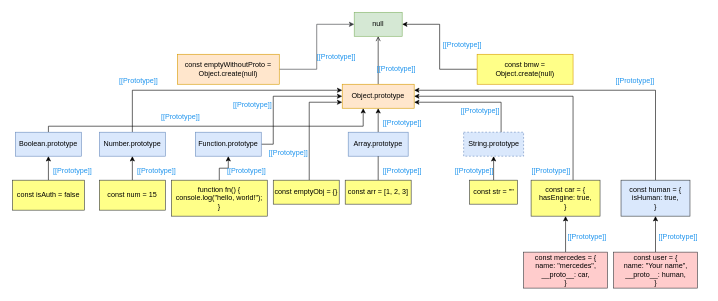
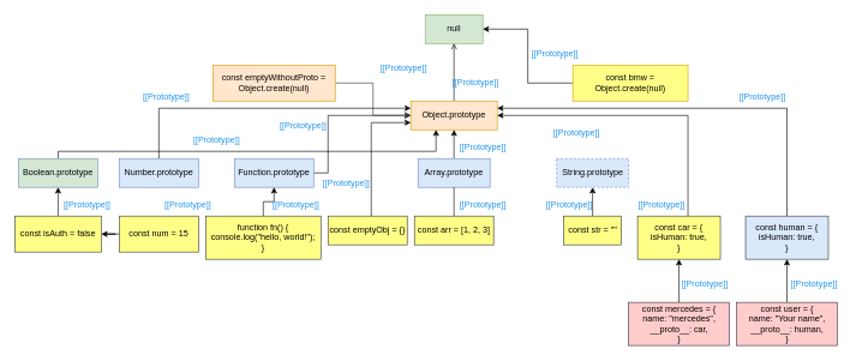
  <mxCell id="0" />
  <mxCell id="1" parent="0" />
  <mxCell id="2" value="null" style="rounded=0;whiteSpace=wrap;html=1;fillColor=#d5e8d4;strokeColor=#82b366;" vertex="1" parent="1"><mxGeometry x="590" width="80" height="40" as="geometry" y="20" /></mxCell>
  <mxCell id="3" value="" style="edgeStyle=orthogonalEdgeStyle;rounded=0;orthogonalLoop=1;jettySize=auto;html=1;endArrow=open;" edge="1" parent="1" source="4" target="2"><mxGeometry relative="1" as="geometry" /></mxCell>
  <mxCell id="4" value="Object.prototype" style="rounded=0;whiteSpace=wrap;html=1;fillColor=#ffe6cc;strokeColor=#d79b00;" vertex="1" parent="1"><mxGeometry x="570" y="140" width="120" height="40" as="geometry" /></mxCell>
  <mxCell id="5" value="" style="edgeStyle=orthogonalEdgeStyle;rounded=0;orthogonalLoop=1;jettySize=auto;html=1;" edge="1" parent="1" source="6" target="4"><mxGeometry relative="1" as="geometry" /></mxCell>
  <mxCell id="6" value="Array.prototype" style="rounded=0;whiteSpace=wrap;html=1;fillColor=#dae8fc;strokeColor=#6c8ebf;" vertex="1" parent="1"><mxGeometry x="580" y="220" width="100" height="40" as="geometry" /></mxCell>
  <mxCell id="7" value="" style="edgeStyle=orthogonalEdgeStyle;rounded=0;orthogonalLoop=1;jettySize=auto;html=1;endArrow=none;" edge="1" parent="1" source="8" target="6"><mxGeometry relative="1" as="geometry" /></mxCell>
  <mxCell id="8" value="const arr = [1, 2, 3]" style="rounded=0;whiteSpace=wrap;html=1;fillColor=#ffff88;strokeColor=#36393d;glass=0;shadow=0;" vertex="1" parent="1"><mxGeometry x="575" y="300" width="110" height="40" as="geometry" /></mxCell>
  <mxCell id="9" style="edgeStyle=orthogonalEdgeStyle;rounded=0;orthogonalLoop=1;jettySize=auto;html=1;entryX=1;entryY=0.25;entryDx=0;entryDy=0;" edge="1" parent="1" source="10" target="4"><mxGeometry relative="1" as="geometry"><Array as="points"><mxPoint x="1093" y="150" /></Array></mxGeometry></mxCell>
  <mxCell id="10" value="&lt;div&gt;const human = {&lt;/div&gt;&lt;div&gt;isHuman: true,&lt;/div&gt;&lt;div&gt;}&lt;/div&gt;" style="rounded=0;whiteSpace=wrap;html=1;fillColor=#dae8fc;strokeColor=#36393d;glass=0;shadow=0;" vertex="1" parent="1"><mxGeometry x="1035" y="300" width="115" height="60" as="geometry" /></mxCell>
  <mxCell id="11" value="" style="edgeStyle=orthogonalEdgeStyle;rounded=0;orthogonalLoop=1;jettySize=auto;html=1;" edge="1" parent="1" source="12" target="14"><mxGeometry relative="1" as="geometry" /></mxCell>
  <mxCell id="12" value="const str = &quot;&quot;" style="rounded=0;whiteSpace=wrap;html=1;fillColor=#ffff88;strokeColor=#36393d;glass=0;shadow=0;" vertex="1" parent="1"><mxGeometry x="782.5" y="300" width="80" height="40" as="geometry" /></mxCell>
- <mxCell id="13" style="edgeStyle=orthogonalEdgeStyle;rounded=0;orthogonalLoop=1;jettySize=auto;html=1;entryX=1;entryY=0.75;entryDx=0;entryDy=0;" edge="1" parent="1" source="14" target="4"><mxGeometry relative="1" as="geometry"><Array as="points"><mxPoint x="835" y="170" /></Array></mxGeometry></mxCell>
  <mxCell id="14" value="String.prototype" style="rounded=0;whiteSpace=wrap;html=1;fillColor=#dae8fc;strokeColor=#6c8ebf;dashed=1;" vertex="1" parent="1"><mxGeometry x="772.5" y="220" width="100" height="40" as="geometry" /></mxCell>
  <mxCell id="15" value="" style="edgeStyle=orthogonalEdgeStyle;rounded=0;orthogonalLoop=1;jettySize=auto;html=1;" edge="1" parent="1" source="16" target="10"><mxGeometry relative="1" as="geometry" /></mxCell>
  <mxCell id="16" value="&lt;div&gt;const user = {&lt;/div&gt;&lt;div&gt;name: &quot;Your name&quot;,&lt;/div&gt;&lt;div&gt;__proto__: human,&lt;/div&gt;&lt;div&gt;}&lt;/div&gt;" style="rounded=0;whiteSpace=wrap;html=1;fillColor=#ffcccc;strokeColor=#36393d;glass=0;shadow=0;" vertex="1" parent="1"><mxGeometry x="1022.5" y="420" width="140" height="60" as="geometry" /></mxCell>
  <mxCell id="17" style="edgeStyle=orthogonalEdgeStyle;rounded=0;orthogonalLoop=1;jettySize=auto;html=1;entryX=1;entryY=0.5;entryDx=0;entryDy=0;" edge="1" parent="1" source="18" target="4"><mxGeometry relative="1" as="geometry"><Array as="points"><mxPoint x="955" y="160" /></Array></mxGeometry></mxCell>
- <mxCell id="18" value="&lt;div&gt;const car = {&lt;/div&gt;&lt;div&gt;hasEngine: true,&lt;/div&gt;&lt;div&gt;}&lt;/div&gt;" style="rounded=0;whiteSpace=wrap;html=1;fillColor=#ffff88;strokeColor=#36393d;glass=0;shadow=0;" vertex="1" parent="1"><mxGeometry x="885" y="300" width="115" height="60" as="geometry" /></mxCell>
+ <mxCell id="18" value="&lt;div&gt;const car = {&lt;/div&gt;&lt;div&gt;isHuman: true,&lt;/div&gt;&lt;div&gt;}&lt;/div&gt;" style="rounded=0;whiteSpace=wrap;html=1;fillColor=#ffff88;strokeColor=#36393d;glass=0;shadow=0;" vertex="1" parent="1"><mxGeometry x="885" y="300" width="115" height="60" as="geometry" /></mxCell>
  <mxCell id="19" value="" style="edgeStyle=orthogonalEdgeStyle;rounded=0;orthogonalLoop=1;jettySize=auto;html=1;" edge="1" parent="1" source="20" target="18"><mxGeometry relative="1" as="geometry" /></mxCell>
  <mxCell id="20" value="&lt;div&gt;const mercedes = {&lt;/div&gt;&lt;div&gt;name: &quot;mercedes&quot;,&lt;/div&gt;&lt;div&gt;__proto__: car,&lt;/div&gt;&lt;div&gt;}&lt;/div&gt;" style="rounded=0;whiteSpace=wrap;html=1;fillColor=#ffcccc;strokeColor=#36393d;glass=0;shadow=0;" vertex="1" parent="1"><mxGeometry x="872.5" y="420" width="140" height="60" as="geometry" /></mxCell>
  <mxCell id="21" style="edgeStyle=orthogonalEdgeStyle;rounded=0;orthogonalLoop=1;jettySize=auto;html=1;entryX=1;entryY=0.5;entryDx=0;entryDy=0;" edge="1" parent="1" source="22" target="2"><mxGeometry relative="1" as="geometry" /></mxCell>
  <mxCell id="22" value="const bmw = Object.create(null)" style="rounded=0;whiteSpace=wrap;html=1;fillColor=#ffff88;strokeColor=#d79b00;" vertex="1" parent="1"><mxGeometry x="795" y="90" width="160" height="50" as="geometry" /></mxCell>
  <mxCell id="23" style="edgeStyle=orthogonalEdgeStyle;rounded=0;orthogonalLoop=1;jettySize=auto;html=1;" edge="1" parent="1" source="24" target="4"><mxGeometry relative="1" as="geometry"><Array as="points"><mxPoint x="515" y="170" /></Array></mxGeometry></mxCell>
  <mxCell id="24" value="const emptyObj = {}" style="rounded=0;whiteSpace=wrap;html=1;fillColor=#ffff88;strokeColor=#36393d;glass=0;shadow=0;" vertex="1" parent="1"><mxGeometry x="455" y="300" width="110" height="40" as="geometry" /></mxCell>
  <mxCell id="25" style="edgeStyle=orthogonalEdgeStyle;rounded=0;orthogonalLoop=1;jettySize=auto;html=1;entryX=0;entryY=0.5;entryDx=0;entryDy=0;" edge="1" parent="1" source="26" target="4"><mxGeometry relative="1" as="geometry"><Array as="points"><mxPoint x="455" y="160" /></Array></mxGeometry></mxCell>
  <mxCell id="26" value="Function.prototype" style="rounded=0;whiteSpace=wrap;html=1;fillColor=#dae8fc;strokeColor=#6c8ebf;" vertex="1" parent="1"><mxGeometry x="325" y="220" width="110" height="40" as="geometry" /></mxCell>
  <mxCell id="27" value="" style="edgeStyle=orthogonalEdgeStyle;rounded=0;orthogonalLoop=1;jettySize=auto;html=1;" edge="1" parent="1" source="28" target="26"><mxGeometry relative="1" as="geometry" /></mxCell>
  <mxCell id="28" value="&lt;div&gt;function fn() {&lt;/div&gt;&lt;div&gt;console.log(&quot;hello, world!&quot;);&lt;/div&gt;&lt;div&gt;}&lt;/div&gt;" style="rounded=0;whiteSpace=wrap;html=1;fillColor=#ffff88;strokeColor=#36393d;glass=0;shadow=0;" vertex="1" parent="1"><mxGeometry x="285" y="300" width="160" height="60" as="geometry" /></mxCell>
- <mxCell id="29" style="edgeStyle=orthogonalEdgeStyle;rounded=0;orthogonalLoop=1;jettySize=auto;html=1;entryX=0;entryY=0.5;entryDx=0;entryDy=0;fillColor=#ffff88;strokeColor=#36393d;" edge="1" parent="1" source="30" target="2"><mxGeometry relative="1" as="geometry" /></mxCell>
+ <mxCell id="29" style="edgeStyle=orthogonalEdgeStyle;rounded=0;orthogonalLoop=1;jettySize=auto;html=1;fillColor=#ffff88;strokeColor=#36393d;" edge="1" parent="1" source="30" target="4"><mxGeometry relative="1" as="geometry" /></mxCell>
  <mxCell id="30" value="const emptyWithoutProto = Object.create(null)" style="rounded=0;whiteSpace=wrap;html=1;fillColor=#ffe6cc;strokeColor=#d79b00;" vertex="1" parent="1"><mxGeometry x="295" y="90" width="170" height="50" as="geometry" /></mxCell>
  <mxCell id="31" style="edgeStyle=orthogonalEdgeStyle;rounded=0;orthogonalLoop=1;jettySize=auto;html=1;entryX=0;entryY=0.25;entryDx=0;entryDy=0;" edge="1" parent="1" source="32" target="4"><mxGeometry relative="1" as="geometry"><Array as="points"><mxPoint x="220" y="150" /></Array></mxGeometry></mxCell>
  <mxCell id="32" value="Number.prototype" style="rounded=0;whiteSpace=wrap;html=1;fillColor=#dae8fc;strokeColor=#6c8ebf;" vertex="1" parent="1"><mxGeometry x="165" y="220" width="110" height="40" as="geometry" /></mxCell>
- <mxCell id="33" style="edgeStyle=orthogonalEdgeStyle;rounded=0;orthogonalLoop=1;jettySize=auto;html=1;entryX=0.5;entryY=1;entryDx=0;entryDy=0;" edge="1" parent="1" source="34" target="32"><mxGeometry relative="1" as="geometry" /></mxCell>
+ <mxCell id="33" style="edgeStyle=orthogonalEdgeStyle;rounded=0;orthogonalLoop=1;jettySize=auto;html=1;" edge="1" parent="1" source="34" target="38"><mxGeometry relative="1" as="geometry" /></mxCell>
  <mxCell id="34" value="const num = 15" style="rounded=0;whiteSpace=wrap;html=1;fillColor=#ffff88;strokeColor=#36393d;glass=0;shadow=0;" vertex="1" parent="1"><mxGeometry x="165" y="300" width="110" height="50" as="geometry" /></mxCell>
  <mxCell id="35" style="edgeStyle=orthogonalEdgeStyle;rounded=0;orthogonalLoop=1;jettySize=auto;html=1;" edge="1" parent="1" source="36" target="4"><mxGeometry relative="1" as="geometry"><Array as="points"><mxPoint x="80" y="210" /><mxPoint x="605" y="210" /></Array></mxGeometry></mxCell>
- <mxCell id="36" value="Boolean.prototype" style="rounded=0;whiteSpace=wrap;html=1;fillColor=#dae8fc;strokeColor=#6c8ebf;" vertex="1" parent="1"><mxGeometry x="25" y="220" width="110" height="40" as="geometry" /></mxCell>
+ <mxCell id="36" value="Boolean.prototype" style="rounded=0;whiteSpace=wrap;html=1;fillColor=#d5e8d4;strokeColor=#6c8ebf;" vertex="1" parent="1"><mxGeometry x="25" y="220" width="110" height="40" as="geometry" /></mxCell>
  <mxCell id="37" value="" style="edgeStyle=orthogonalEdgeStyle;rounded=0;orthogonalLoop=1;jettySize=auto;html=1;" edge="1" parent="1" source="38" target="36"><mxGeometry relative="1" as="geometry" /></mxCell>
  <mxCell id="38" value="const isAuth = false" style="rounded=0;whiteSpace=wrap;html=1;fillColor=#ffff88;strokeColor=#36393d;glass=0;shadow=0;" vertex="1" parent="1"><mxGeometry x="20" y="300" width="120" height="50" as="geometry" /></mxCell>
  <mxCell id="39" value="[[Prototype]]" style="text;html=1;align=center;verticalAlign=middle;resizable=0;points=[];autosize=1;fontStyle=0;fontColor=#2095ee;" vertex="1" parent="1"><mxGeometry x="75" y="270" width="90" height="30" as="geometry" /></mxCell>
  <mxCell id="40" value="[[Prototype]]" style="text;html=1;align=center;verticalAlign=middle;resizable=0;points=[];autosize=1;fontStyle=0;fontColor=#2095ee;" vertex="1" parent="1"><mxGeometry x="215" y="270" width="90" height="30" as="geometry" /></mxCell>
  <mxCell id="41" value="[[Prototype]]" style="text;html=1;align=center;verticalAlign=middle;resizable=0;points=[];autosize=1;fontStyle=0;fontColor=#2095ee;" vertex="1" parent="1"><mxGeometry x="365" y="270" width="90" height="30" as="geometry" /></mxCell>
  <mxCell id="42" value="[[Prototype]]" style="text;html=1;align=center;verticalAlign=middle;resizable=0;points=[];autosize=1;fontStyle=0;fontColor=#2095ee;" vertex="1" parent="1"><mxGeometry x="255" y="180" width="90" height="30" as="geometry" /></mxCell>
  <mxCell id="43" value="[[Prototype]]" style="text;html=1;align=center;verticalAlign=middle;resizable=0;points=[];autosize=1;fontStyle=0;fontColor=#2095ee;" vertex="1" parent="1"><mxGeometry x="185" y="120" width="90" height="30" as="geometry" /></mxCell>
  <mxCell id="44" value="[[Prototype]]" style="text;html=1;align=center;verticalAlign=middle;resizable=0;points=[];autosize=1;fontStyle=0;fontColor=#2095ee;" vertex="1" parent="1"><mxGeometry x="375" y="160" width="90" height="30" as="geometry" /></mxCell>
  <mxCell id="45" value="[[Prototype]]" style="text;html=1;align=center;verticalAlign=middle;resizable=0;points=[];autosize=1;fontStyle=0;fontColor=#2095ee;" vertex="1" parent="1"><mxGeometry x="435" y="240" width="90" height="30" as="geometry" /></mxCell>
  <mxCell id="46" value="[[Prototype]]" style="text;html=1;align=center;verticalAlign=middle;resizable=0;points=[];autosize=1;fontStyle=0;fontColor=#2095ee;" vertex="1" parent="1"><mxGeometry x="515" y="80" width="90" height="30" as="geometry" /></mxCell>
  <mxCell id="47" value="[[Prototype]]" style="text;html=1;align=center;verticalAlign=middle;resizable=0;points=[];autosize=1;fontStyle=0;fontColor=#2095ee;" vertex="1" parent="1"><mxGeometry x="615" y="100" width="90" height="30" as="geometry" /></mxCell>
  <mxCell id="48" value="[[Prototype]]" style="text;html=1;align=center;verticalAlign=middle;resizable=0;points=[];autosize=1;fontStyle=0;fontColor=#2095ee;" vertex="1" parent="1"><mxGeometry x="725" y="60" width="90" height="30" as="geometry" /></mxCell>
  <mxCell id="49" value="[[Prototype]]" style="text;html=1;align=center;verticalAlign=middle;resizable=0;points=[];autosize=1;fontStyle=0;fontColor=#2095ee;" vertex="1" parent="1"><mxGeometry x="625" y="190" width="90" height="30" as="geometry" /></mxCell>
  <mxCell id="50" value="[[Prototype]]" style="text;html=1;align=center;verticalAlign=middle;resizable=0;points=[];autosize=1;fontStyle=0;fontColor=#2095ee;" vertex="1" parent="1"><mxGeometry x="625" y="270" width="90" height="30" as="geometry" /></mxCell>
  <mxCell id="51" value="[[Prototype]]" style="text;html=1;align=center;verticalAlign=middle;resizable=0;points=[];autosize=1;fontStyle=0;fontColor=#2095ee;" vertex="1" parent="1"><mxGeometry x="1012.5" y="120" width="90" height="30" as="geometry" /></mxCell>
  <mxCell id="52" value="[[Prototype]]" style="text;html=1;align=center;verticalAlign=middle;resizable=0;points=[];autosize=1;fontStyle=0;fontColor=#2095ee;" vertex="1" parent="1"><mxGeometry x="755" y="170" width="90" height="30" as="geometry" /></mxCell>
  <mxCell id="53" value="[[Prototype]]" style="text;html=1;align=center;verticalAlign=middle;resizable=0;points=[];autosize=1;fontStyle=0;fontColor=#2095ee;" vertex="1" parent="1"><mxGeometry x="745" y="270" width="90" height="30" as="geometry" /></mxCell>
  <mxCell id="54" value="[[Prototype]]" style="text;html=1;align=center;verticalAlign=middle;resizable=0;points=[];autosize=1;fontStyle=0;fontColor=#2095ee;" vertex="1" parent="1"><mxGeometry x="872.5" y="270" width="90" height="30" as="geometry" /></mxCell>
  <mxCell id="55" value="[[Prototype]]" style="text;html=1;align=center;verticalAlign=middle;resizable=0;points=[];autosize=1;fontStyle=0;fontColor=#2095ee;" vertex="1" parent="1"><mxGeometry x="932.5" y="380" width="90" height="30" as="geometry" /></mxCell>
  <mxCell id="56" value="[[Prototype]]" style="text;html=1;align=center;verticalAlign=middle;resizable=0;points=[];autosize=1;fontStyle=0;fontColor=#2095ee;" vertex="1" parent="1"><mxGeometry x="1085" y="380" width="90" height="30" as="geometry" /></mxCell>
